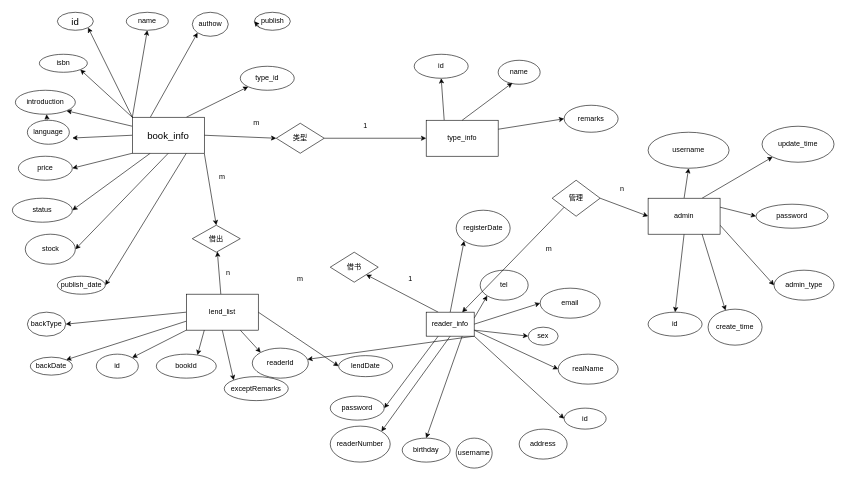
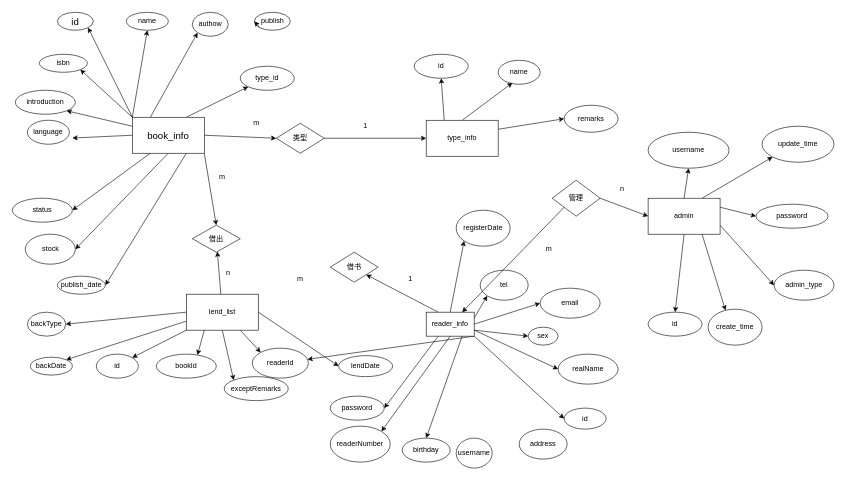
  <mxCell id="0" />
  <mxCell id="1" parent="0" />
  <mxCell id="2" style="edgeStyle=none;html=1;exitX=0.75;exitY=0;exitDx=0;exitDy=0;entryX=0;entryY=1;entryDx=0;entryDy=0;" edge="1" parent="1" source="15" target="26"><mxGeometry relative="1" as="geometry" /></mxCell>
  <mxCell id="3" style="edgeStyle=none;html=1;exitX=0.25;exitY=0;exitDx=0;exitDy=0;entryX=0;entryY=1;entryDx=0;entryDy=0;" edge="1" parent="1" source="15" target="18"><mxGeometry relative="1" as="geometry" /></mxCell>
  <mxCell id="4" style="edgeStyle=none;html=1;exitX=0;exitY=0;exitDx=0;exitDy=0;entryX=0.5;entryY=1;entryDx=0;entryDy=0;" edge="1" parent="1" source="15" target="17"><mxGeometry relative="1" as="geometry" /></mxCell>
  <mxCell id="5" style="edgeStyle=none;html=1;exitX=0.75;exitY=1;exitDx=0;exitDy=0;entryX=1;entryY=0.5;entryDx=0;entryDy=0;" edge="1" parent="1" source="15" target="25"><mxGeometry relative="1" as="geometry" /></mxCell>
  <mxCell id="6" style="edgeStyle=none;html=1;exitX=0.5;exitY=1;exitDx=0;exitDy=0;entryX=1;entryY=0.5;entryDx=0;entryDy=0;" edge="1" parent="1" source="15" target="28"><mxGeometry relative="1" as="geometry" /></mxCell>
  <mxCell id="7" style="edgeStyle=none;html=1;exitX=0.25;exitY=1;exitDx=0;exitDy=0;entryX=1;entryY=0.5;entryDx=0;entryDy=0;" edge="1" parent="1" source="15" target="27"><mxGeometry relative="1" as="geometry" /></mxCell>
- <mxCell id="8" style="edgeStyle=none;html=1;exitX=0;exitY=1;exitDx=0;exitDy=0;entryX=1;entryY=0.5;entryDx=0;entryDy=0;" edge="1" parent="1" source="15" target="24"><mxGeometry relative="1" as="geometry" /></mxCell>
  <mxCell id="9" style="edgeStyle=none;html=1;exitX=0;exitY=0.5;exitDx=0;exitDy=0;" edge="1" parent="1" source="15"><mxGeometry relative="1" as="geometry"><mxPoint x="120" y="229.636" as="targetPoint" /></mxGeometry></mxCell>
  <mxCell id="10" style="edgeStyle=none;html=1;exitX=0;exitY=0.25;exitDx=0;exitDy=0;entryX=1;entryY=1;entryDx=0;entryDy=0;" edge="1" parent="1" source="15" target="21"><mxGeometry relative="1" as="geometry" /></mxCell>
  <mxCell id="11" style="edgeStyle=none;html=1;exitX=0;exitY=0;exitDx=0;exitDy=0;entryX=1;entryY=1;entryDx=0;entryDy=0;" edge="1" parent="1" source="15" target="20"><mxGeometry relative="1" as="geometry" /></mxCell>
  <mxCell id="12" style="edgeStyle=none;html=1;exitX=0;exitY=0;exitDx=0;exitDy=0;entryX=1;entryY=1;entryDx=0;entryDy=0;" edge="1" parent="1" source="15" target="16"><mxGeometry relative="1" as="geometry" /></mxCell>
  <mxCell id="13" style="edgeStyle=none;html=1;exitX=1;exitY=0.5;exitDx=0;exitDy=0;entryX=0;entryY=0.5;entryDx=0;entryDy=0;" edge="1" parent="1" source="15" target="31"><mxGeometry relative="1" as="geometry" /></mxCell>
  <mxCell id="14" style="edgeStyle=none;html=1;exitX=1;exitY=1;exitDx=0;exitDy=0;entryX=0.5;entryY=0;entryDx=0;entryDy=0;" edge="1" parent="1" source="15" target="39"><mxGeometry relative="1" as="geometry" /></mxCell>
  <mxCell id="15" value="&lt;font style=&quot;font-size: 16px;&quot;&gt;book_info&lt;/font&gt;" style="rounded=0;whiteSpace=wrap;html=1;" vertex="1" parent="1"><mxGeometry x="220" y="195" width="120" height="60" as="geometry" /></mxCell>
  <mxCell id="16" value="&lt;font style=&quot;font-size: 16px;&quot;&gt;id&lt;/font&gt;" style="ellipse;whiteSpace=wrap;html=1;" vertex="1" parent="1"><mxGeometry x="95" y="20" width="60" height="30" as="geometry" /></mxCell>
  <mxCell id="17" value="name" style="ellipse;whiteSpace=wrap;html=1;" vertex="1" parent="1"><mxGeometry x="210" y="20" width="70" height="30" as="geometry" /></mxCell>
  <mxCell id="18" value="authow" style="ellipse;whiteSpace=wrap;html=1;" vertex="1" parent="1"><mxGeometry x="320" y="20" width="60" height="40" as="geometry" /></mxCell>
  <mxCell id="19" value="publish" style="ellipse;whiteSpace=wrap;html=1;" vertex="1" parent="1"><mxGeometry x="423.5" y="20" width="60" height="30" as="geometry" /></mxCell>
  <mxCell id="20" value="isbn" style="ellipse;whiteSpace=wrap;html=1;" vertex="1" parent="1"><mxGeometry x="65" y="90" width="80" height="30" as="geometry" /></mxCell>
  <mxCell id="21" value="introduction" style="ellipse;whiteSpace=wrap;html=1;" vertex="1" parent="1"><mxGeometry x="25" y="150" width="100" height="40" as="geometry" /></mxCell>
- <mxCell id="22" value="" style="edgeStyle=none;html=1;" edge="1" parent="1" source="23" target="21"><mxGeometry relative="1" as="geometry" /></mxCell>
  <mxCell id="23" value="language" style="ellipse;whiteSpace=wrap;html=1;" vertex="1" parent="1"><mxGeometry x="45" y="200" width="70" height="40" as="geometry" /></mxCell>
- <mxCell id="24" value="price" style="ellipse;whiteSpace=wrap;html=1;" vertex="1" parent="1"><mxGeometry x="30" y="260" width="90" height="40" as="geometry" /></mxCell>
  <mxCell id="25" value="publish_date" style="ellipse;whiteSpace=wrap;html=1;" vertex="1" parent="1"><mxGeometry x="95" y="460" width="80" height="30" as="geometry" /></mxCell>
  <mxCell id="26" value="type_id" style="ellipse;whiteSpace=wrap;html=1;" vertex="1" parent="1"><mxGeometry x="400" y="110" width="90" height="40" as="geometry" /></mxCell>
  <mxCell id="27" value="status" style="ellipse;whiteSpace=wrap;html=1;" vertex="1" parent="1"><mxGeometry x="20" y="330" width="100" height="40" as="geometry" /></mxCell>
  <mxCell id="28" value="stock" style="ellipse;whiteSpace=wrap;html=1;" vertex="1" parent="1"><mxGeometry x="41.5" y="390" width="83.5" height="50" as="geometry" /></mxCell>
  <mxCell id="29" style="edgeStyle=none;html=1;exitX=0;exitY=1;exitDx=0;exitDy=0;entryX=0;entryY=0.5;entryDx=0;entryDy=0;" edge="1" parent="1" source="19" target="19"><mxGeometry relative="1" as="geometry" /></mxCell>
  <mxCell id="30" style="edgeStyle=none;html=1;exitX=1;exitY=0.5;exitDx=0;exitDy=0;entryX=0;entryY=0.5;entryDx=0;entryDy=0;" edge="1" parent="1" source="31" target="34"><mxGeometry relative="1" as="geometry" /></mxCell>
  <mxCell id="31" value="类型" style="rhombus;whiteSpace=wrap;html=1;" vertex="1" parent="1"><mxGeometry x="460" y="205" width="80" height="50" as="geometry" /></mxCell>
  <mxCell id="32" style="edgeStyle=none;html=1;exitX=0.25;exitY=0;exitDx=0;exitDy=0;entryX=0.5;entryY=1;entryDx=0;entryDy=0;" edge="1" parent="1" source="34" target="35"><mxGeometry relative="1" as="geometry" /></mxCell>
  <mxCell id="33" style="edgeStyle=none;html=1;exitX=1;exitY=0.25;exitDx=0;exitDy=0;entryX=0;entryY=0.5;entryDx=0;entryDy=0;" edge="1" parent="1" source="34" target="37"><mxGeometry relative="1" as="geometry" /></mxCell>
  <mxCell id="34" value="type_info" style="rounded=0;whiteSpace=wrap;html=1;" vertex="1" parent="1"><mxGeometry x="710" y="200" width="120" height="60" as="geometry" /></mxCell>
  <mxCell id="35" value="id" style="ellipse;whiteSpace=wrap;html=1;" vertex="1" parent="1"><mxGeometry x="690" y="90" width="90" height="40" as="geometry" /></mxCell>
  <mxCell id="36" value="name" style="ellipse;whiteSpace=wrap;html=1;" vertex="1" parent="1"><mxGeometry x="830" y="100" width="70" height="40" as="geometry" /></mxCell>
  <mxCell id="37" value="remarks" style="ellipse;whiteSpace=wrap;html=1;" vertex="1" parent="1"><mxGeometry x="940" y="175" width="90" height="45" as="geometry" /></mxCell>
  <mxCell id="38" style="edgeStyle=none;html=1;exitX=0.5;exitY=0;exitDx=0;exitDy=0;entryX=0.339;entryY=0.941;entryDx=0;entryDy=0;entryPerimeter=0;" edge="1" parent="1" source="34" target="36"><mxGeometry relative="1" as="geometry" /></mxCell>
  <mxCell id="39" value="借出" style="rhombus;whiteSpace=wrap;html=1;" vertex="1" parent="1"><mxGeometry x="320" y="375" width="80" height="45" as="geometry" /></mxCell>
  <mxCell id="40" value="" style="edgeStyle=none;html=1;" edge="1" parent="1" source="47" target="39"><mxGeometry relative="1" as="geometry" /></mxCell>
  <mxCell id="41" style="edgeStyle=none;html=1;exitX=0;exitY=0.5;exitDx=0;exitDy=0;entryX=1;entryY=0.5;entryDx=0;entryDy=0;" edge="1" parent="1" source="47" target="53"><mxGeometry relative="1" as="geometry" /></mxCell>
  <mxCell id="42" style="edgeStyle=none;html=1;exitX=0;exitY=0.75;exitDx=0;exitDy=0;entryX=1;entryY=0;entryDx=0;entryDy=0;" edge="1" parent="1" source="47" target="52"><mxGeometry relative="1" as="geometry" /></mxCell>
  <mxCell id="43" style="edgeStyle=none;html=1;exitX=0;exitY=1;exitDx=0;exitDy=0;entryX=1;entryY=0;entryDx=0;entryDy=0;" edge="1" parent="1" source="47" target="48"><mxGeometry relative="1" as="geometry" /></mxCell>
  <mxCell id="44" style="edgeStyle=none;html=1;exitX=0.5;exitY=1;exitDx=0;exitDy=0;entryX=0;entryY=0;entryDx=0;entryDy=0;" edge="1" parent="1" source="47" target="54"><mxGeometry relative="1" as="geometry" /></mxCell>
  <mxCell id="45" style="edgeStyle=none;html=1;exitX=0.75;exitY=1;exitDx=0;exitDy=0;entryX=0;entryY=0;entryDx=0;entryDy=0;" edge="1" parent="1" source="47" target="50"><mxGeometry relative="1" as="geometry" /></mxCell>
  <mxCell id="46" style="edgeStyle=none;html=1;exitX=1;exitY=0.5;exitDx=0;exitDy=0;entryX=0;entryY=0.5;entryDx=0;entryDy=0;" edge="1" parent="1" source="47" target="51"><mxGeometry relative="1" as="geometry" /></mxCell>
  <mxCell id="47" value="lend_list" style="rounded=0;whiteSpace=wrap;html=1;" vertex="1" parent="1"><mxGeometry x="310" y="490" width="120" height="60" as="geometry" /></mxCell>
  <mxCell id="48" value="id" style="ellipse;whiteSpace=wrap;html=1;" vertex="1" parent="1"><mxGeometry x="160" y="590" width="70" height="40" as="geometry" /></mxCell>
  <mxCell id="49" value="bookId" style="ellipse;whiteSpace=wrap;html=1;" vertex="1" parent="1"><mxGeometry x="260" y="590" width="100" height="40" as="geometry" /></mxCell>
  <mxCell id="50" value="readerId" style="ellipse;whiteSpace=wrap;html=1;" vertex="1" parent="1"><mxGeometry x="420" y="580" width="93.5" height="50" as="geometry" /></mxCell>
  <mxCell id="51" value="lendDate" style="ellipse;whiteSpace=wrap;html=1;" vertex="1" parent="1"><mxGeometry x="564" y="592.5" width="90" height="35" as="geometry" /></mxCell>
  <mxCell id="52" value="backDate" style="ellipse;whiteSpace=wrap;html=1;" vertex="1" parent="1"><mxGeometry x="50" y="595" width="70" height="30" as="geometry" /></mxCell>
  <mxCell id="53" value="backType" style="ellipse;whiteSpace=wrap;html=1;" vertex="1" parent="1"><mxGeometry x="45" y="520" width="64" height="40" as="geometry" /></mxCell>
  <mxCell id="54" value="exceptRemarks" style="ellipse;whiteSpace=wrap;html=1;" vertex="1" parent="1"><mxGeometry x="373.25" y="627.5" width="106.75" height="40" as="geometry" /></mxCell>
  <mxCell id="55" style="edgeStyle=none;html=1;exitX=0.25;exitY=1;exitDx=0;exitDy=0;entryX=0.686;entryY=0.036;entryDx=0;entryDy=0;entryPerimeter=0;" edge="1" parent="1" source="47" target="49"><mxGeometry relative="1" as="geometry" /></mxCell>
  <mxCell id="56" value="借书" style="rhombus;whiteSpace=wrap;html=1;" vertex="1" parent="1"><mxGeometry x="550" y="420" width="80" height="50" as="geometry" /></mxCell>
  <mxCell id="57" style="edgeStyle=none;html=1;exitX=0.25;exitY=0;exitDx=0;exitDy=0;entryX=1;entryY=1;entryDx=0;entryDy=0;" edge="1" parent="1" source="68" target="56"><mxGeometry relative="1" as="geometry" /></mxCell>
  <mxCell id="58" style="edgeStyle=none;html=1;exitX=0.5;exitY=0;exitDx=0;exitDy=0;entryX=0;entryY=1;entryDx=0;entryDy=0;" edge="1" parent="1" source="68" target="78"><mxGeometry relative="1" as="geometry" /></mxCell>
  <mxCell id="59" style="edgeStyle=none;html=1;exitX=1;exitY=0.25;exitDx=0;exitDy=0;entryX=0;entryY=1;entryDx=0;entryDy=0;" edge="1" parent="1" source="68" target="76"><mxGeometry relative="1" as="geometry" /></mxCell>
  <mxCell id="60" style="edgeStyle=none;html=1;exitX=1;exitY=0.5;exitDx=0;exitDy=0;entryX=0;entryY=0.5;entryDx=0;entryDy=0;" edge="1" parent="1" source="68" target="77"><mxGeometry relative="1" as="geometry" /></mxCell>
  <mxCell id="61" style="edgeStyle=none;html=1;exitX=1;exitY=0.75;exitDx=0;exitDy=0;entryX=0;entryY=0.5;entryDx=0;entryDy=0;" edge="1" parent="1" source="68" target="73"><mxGeometry relative="1" as="geometry" /></mxCell>
  <mxCell id="62" style="edgeStyle=none;html=1;exitX=0.75;exitY=1;exitDx=0;exitDy=0;entryX=0.5;entryY=0;entryDx=0;entryDy=0;" edge="1" parent="1" source="68" target="74"><mxGeometry relative="1" as="geometry" /></mxCell>
  <mxCell id="63" style="edgeStyle=none;html=1;exitX=0.25;exitY=1;exitDx=0;exitDy=0;entryX=1;entryY=0.5;entryDx=0;entryDy=0;" edge="1" parent="1" source="68" target="71"><mxGeometry relative="1" as="geometry" /></mxCell>
  <mxCell id="64" style="edgeStyle=none;html=1;exitX=0.5;exitY=1;exitDx=0;exitDy=0;entryX=1;entryY=0;entryDx=0;entryDy=0;" edge="1" parent="1" source="68" target="79"><mxGeometry relative="1" as="geometry" /></mxCell>
  <mxCell id="65" style="edgeStyle=none;html=1;exitX=1;exitY=1;exitDx=0;exitDy=0;" edge="1" parent="1" source="68" target="50"><mxGeometry relative="1" as="geometry" /></mxCell>
  <mxCell id="66" style="edgeStyle=none;html=1;exitX=1;exitY=1;exitDx=0;exitDy=0;entryX=0;entryY=0.5;entryDx=0;entryDy=0;" edge="1" parent="1" source="68" target="69"><mxGeometry relative="1" as="geometry" /></mxCell>
  <mxCell id="67" style="edgeStyle=none;html=1;exitX=1;exitY=0.75;exitDx=0;exitDy=0;entryX=0;entryY=0.5;entryDx=0;entryDy=0;" edge="1" parent="1" source="68" target="72"><mxGeometry relative="1" as="geometry" /></mxCell>
  <mxCell id="68" value="reader_info" style="rounded=0;whiteSpace=wrap;html=1;" vertex="1" parent="1"><mxGeometry x="710" y="520" width="80" height="40" as="geometry" /></mxCell>
  <mxCell id="69" value="id" style="ellipse;whiteSpace=wrap;html=1;" vertex="1" parent="1"><mxGeometry x="940" y="680" width="70" height="35" as="geometry" /></mxCell>
  <mxCell id="70" value="username" style="ellipse;whiteSpace=wrap;html=1;" vertex="1" parent="1"><mxGeometry x="760" y="730" width="60" height="50" as="geometry" /></mxCell>
  <mxCell id="71" value="password" style="ellipse;whiteSpace=wrap;html=1;" vertex="1" parent="1"><mxGeometry x="550" y="660" width="90" height="40" as="geometry" /></mxCell>
  <mxCell id="72" value="realName" style="ellipse;whiteSpace=wrap;html=1;" vertex="1" parent="1"><mxGeometry x="930" y="590" width="100" height="50" as="geometry" /></mxCell>
  <mxCell id="73" value="sex" style="ellipse;whiteSpace=wrap;html=1;" vertex="1" parent="1"><mxGeometry x="880" y="545" width="50" height="30" as="geometry" /></mxCell>
  <mxCell id="74" value="birthday" style="ellipse;whiteSpace=wrap;html=1;" vertex="1" parent="1"><mxGeometry x="670" y="730" width="80" height="40" as="geometry" /></mxCell>
  <mxCell id="75" value="address" style="ellipse;whiteSpace=wrap;html=1;" vertex="1" parent="1"><mxGeometry x="865" y="715" width="80" height="50" as="geometry" /></mxCell>
  <mxCell id="76" value="tel" style="ellipse;whiteSpace=wrap;html=1;" vertex="1" parent="1"><mxGeometry x="800" y="450" width="80" height="50" as="geometry" /></mxCell>
  <mxCell id="77" value="email" style="ellipse;whiteSpace=wrap;html=1;" vertex="1" parent="1"><mxGeometry x="900" y="480" width="100" height="50" as="geometry" /></mxCell>
  <mxCell id="78" value="registerDate" style="ellipse;whiteSpace=wrap;html=1;" vertex="1" parent="1"><mxGeometry x="760" y="350" width="90" height="60" as="geometry" /></mxCell>
  <mxCell id="79" value="readerNumber" style="ellipse;whiteSpace=wrap;html=1;" vertex="1" parent="1"><mxGeometry x="550" y="710" width="100" height="60" as="geometry" /></mxCell>
  <mxCell id="80" style="edgeStyle=none;html=1;exitX=0.5;exitY=1;exitDx=0;exitDy=0;entryX=0.5;entryY=0;entryDx=0;entryDy=0;" edge="1" parent="1" source="85" target="89"><mxGeometry relative="1" as="geometry" /></mxCell>
  <mxCell id="81" style="edgeStyle=none;html=1;exitX=1;exitY=0.75;exitDx=0;exitDy=0;entryX=0;entryY=0.5;entryDx=0;entryDy=0;" edge="1" parent="1" source="85" target="92"><mxGeometry relative="1" as="geometry" /></mxCell>
  <mxCell id="82" style="edgeStyle=none;html=1;exitX=1;exitY=0.25;exitDx=0;exitDy=0;entryX=0;entryY=0.5;entryDx=0;entryDy=0;" edge="1" parent="1" source="85" target="91"><mxGeometry relative="1" as="geometry" /></mxCell>
  <mxCell id="83" style="edgeStyle=none;html=1;exitX=0.5;exitY=0;exitDx=0;exitDy=0;entryX=0.5;entryY=1;entryDx=0;entryDy=0;" edge="1" parent="1" source="85" target="90"><mxGeometry relative="1" as="geometry" /></mxCell>
  <mxCell id="84" style="edgeStyle=none;html=1;exitX=0.75;exitY=0;exitDx=0;exitDy=0;entryX=0;entryY=1;entryDx=0;entryDy=0;" edge="1" parent="1" source="85" target="94"><mxGeometry relative="1" as="geometry" /></mxCell>
  <mxCell id="85" value="admin" style="rounded=0;whiteSpace=wrap;html=1;" vertex="1" parent="1"><mxGeometry x="1080" y="330" width="120" height="60" as="geometry" /></mxCell>
  <mxCell id="86" style="edgeStyle=none;html=1;exitX=0;exitY=1;exitDx=0;exitDy=0;entryX=0.75;entryY=0;entryDx=0;entryDy=0;" edge="1" parent="1" source="88" target="68"><mxGeometry relative="1" as="geometry" /></mxCell>
  <mxCell id="87" style="edgeStyle=none;html=1;exitX=1;exitY=0.5;exitDx=0;exitDy=0;entryX=0;entryY=0.5;entryDx=0;entryDy=0;" edge="1" parent="1" source="88" target="85"><mxGeometry relative="1" as="geometry" /></mxCell>
  <mxCell id="88" value="管理" style="rhombus;whiteSpace=wrap;html=1;" vertex="1" parent="1"><mxGeometry x="920" y="300" width="80" height="60" as="geometry" /></mxCell>
  <mxCell id="89" value="id" style="ellipse;whiteSpace=wrap;html=1;" vertex="1" parent="1"><mxGeometry x="1080" y="520" width="90" height="40" as="geometry" /></mxCell>
  <mxCell id="90" value="username" style="ellipse;whiteSpace=wrap;html=1;" vertex="1" parent="1"><mxGeometry x="1080" y="220" width="135" height="60" as="geometry" /></mxCell>
  <mxCell id="91" value="password" style="ellipse;whiteSpace=wrap;html=1;" vertex="1" parent="1"><mxGeometry x="1260" y="340" width="120" height="40" as="geometry" /></mxCell>
  <mxCell id="92" value="admin_type" style="ellipse;whiteSpace=wrap;html=1;" vertex="1" parent="1"><mxGeometry x="1290" y="450" width="100" height="50" as="geometry" /></mxCell>
  <mxCell id="93" value="create_time" style="ellipse;whiteSpace=wrap;html=1;" vertex="1" parent="1"><mxGeometry x="1180" y="515" width="90" height="60" as="geometry" /></mxCell>
  <mxCell id="94" value="update_time" style="ellipse;whiteSpace=wrap;html=1;" vertex="1" parent="1"><mxGeometry x="1270" y="210" width="120" height="60" as="geometry" /></mxCell>
  <mxCell id="95" style="edgeStyle=none;html=1;exitX=0.75;exitY=1;exitDx=0;exitDy=0;entryX=0.323;entryY=0.035;entryDx=0;entryDy=0;entryPerimeter=0;" edge="1" parent="1" source="85" target="93"><mxGeometry relative="1" as="geometry" /></mxCell>
  <mxCell id="96" value="m" style="text;strokeColor=none;align=center;fillColor=none;html=1;verticalAlign=middle;whiteSpace=wrap;rounded=0;" vertex="1" parent="1"><mxGeometry x="340" y="280" width="60" height="30" as="geometry" /></mxCell>
  <mxCell id="97" value="m" style="text;strokeColor=none;align=center;fillColor=none;html=1;verticalAlign=middle;whiteSpace=wrap;rounded=0;" vertex="1" parent="1"><mxGeometry x="396.63" y="190" width="60" height="30" as="geometry" /></mxCell>
  <mxCell id="98" value="1" style="text;strokeColor=none;align=center;fillColor=none;html=1;verticalAlign=middle;whiteSpace=wrap;rounded=0;" vertex="1" parent="1"><mxGeometry x="579" y="195" width="60" height="30" as="geometry" /></mxCell>
  <mxCell id="99" value="n" style="text;strokeColor=none;align=center;fillColor=none;html=1;verticalAlign=middle;whiteSpace=wrap;rounded=0;" vertex="1" parent="1"><mxGeometry x="350" y="440" width="60" height="30" as="geometry" /></mxCell>
  <mxCell id="100" value="1" style="text;strokeColor=none;align=center;fillColor=none;html=1;verticalAlign=middle;whiteSpace=wrap;rounded=0;" vertex="1" parent="1"><mxGeometry x="654" y="450" width="60" height="30" as="geometry" /></mxCell>
  <mxCell id="101" value="m" style="text;strokeColor=none;align=center;fillColor=none;html=1;verticalAlign=middle;whiteSpace=wrap;rounded=0;" vertex="1" parent="1"><mxGeometry x="470" y="450" width="60" height="30" as="geometry" /></mxCell>
  <mxCell id="102" value="m" style="text;strokeColor=none;align=center;fillColor=none;html=1;verticalAlign=middle;whiteSpace=wrap;rounded=0;" vertex="1" parent="1"><mxGeometry x="885" y="400" width="60" height="30" as="geometry" /></mxCell>
  <mxCell id="103" value="n" style="text;strokeColor=none;align=center;fillColor=none;html=1;verticalAlign=middle;whiteSpace=wrap;rounded=0;" vertex="1" parent="1"><mxGeometry x="1007" y="300" width="60" height="30" as="geometry" /></mxCell>
